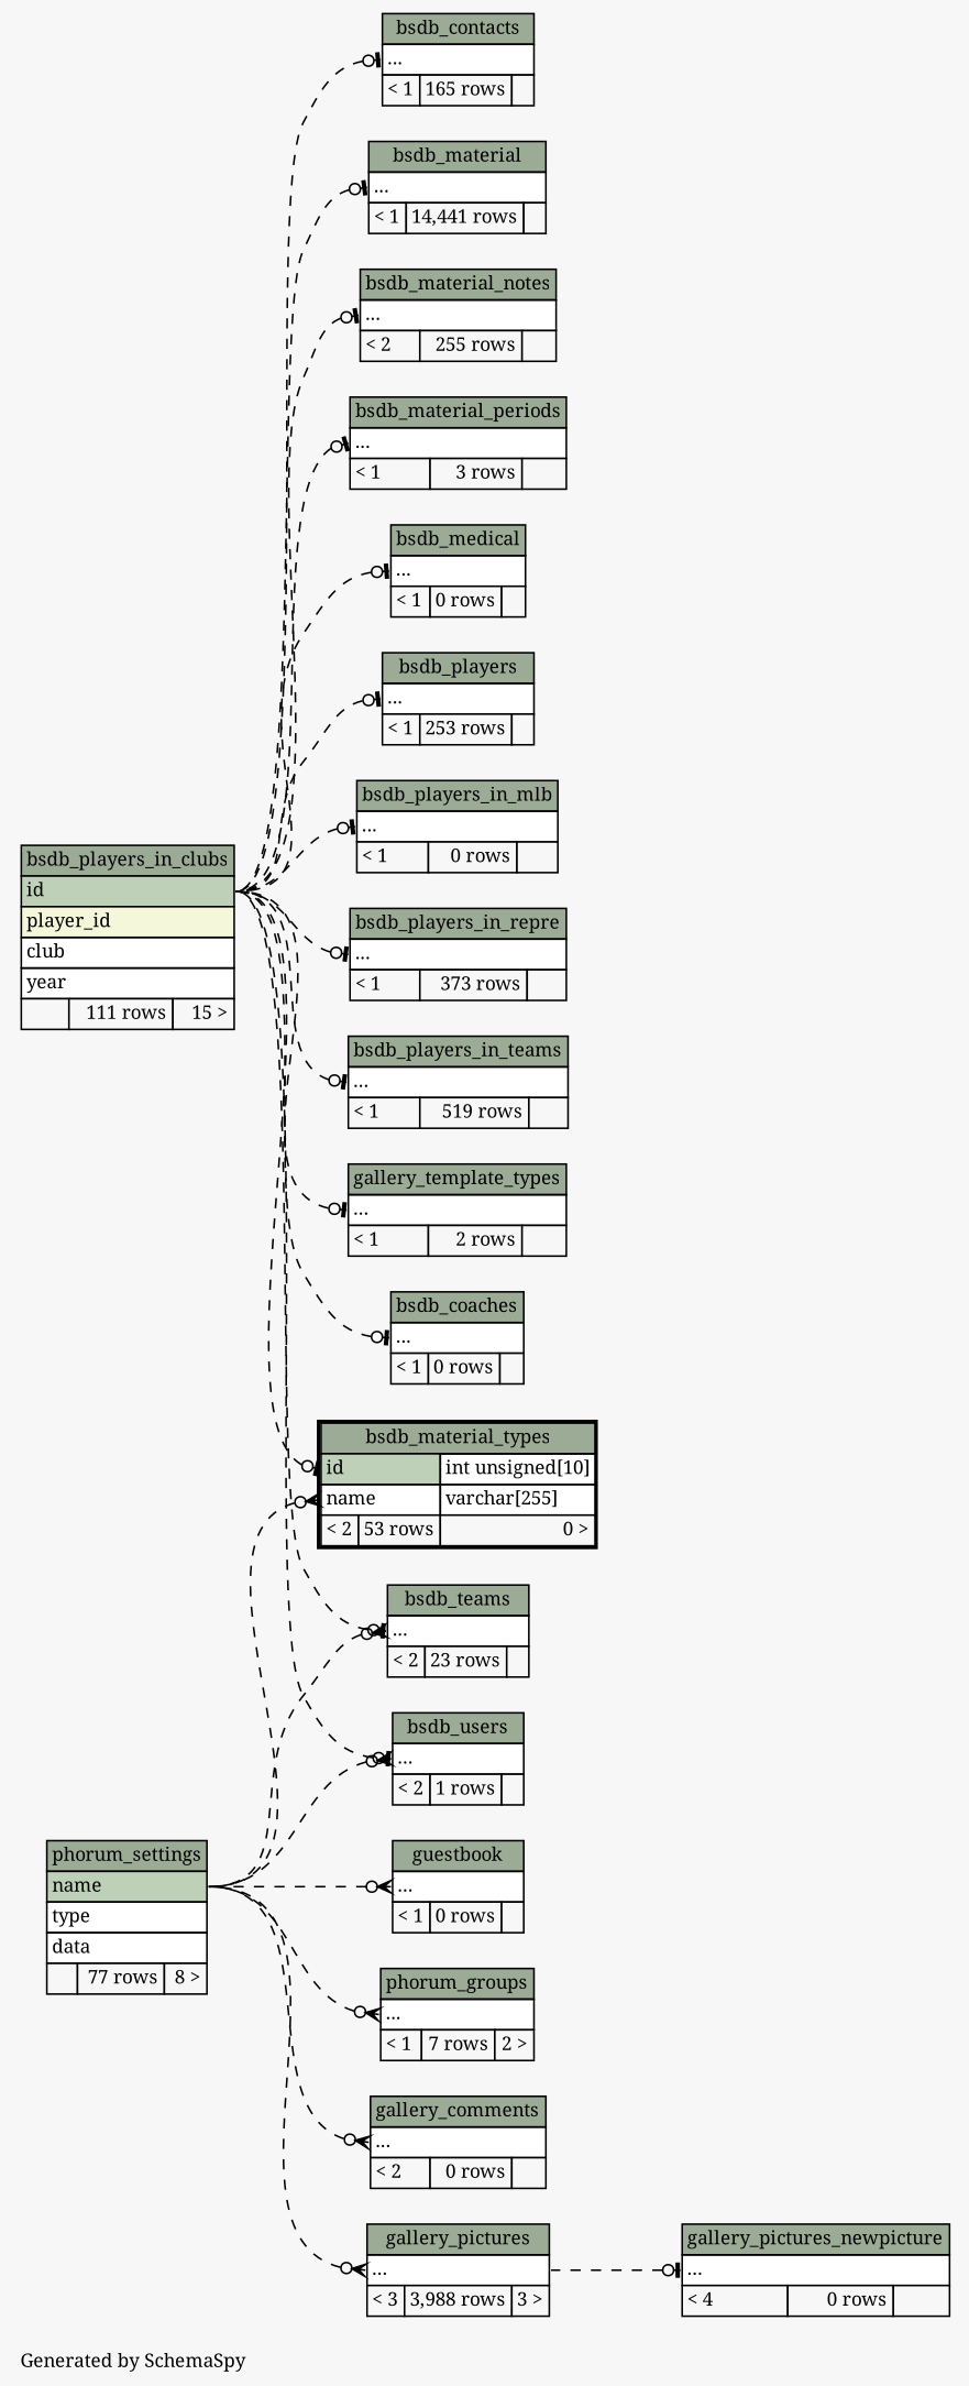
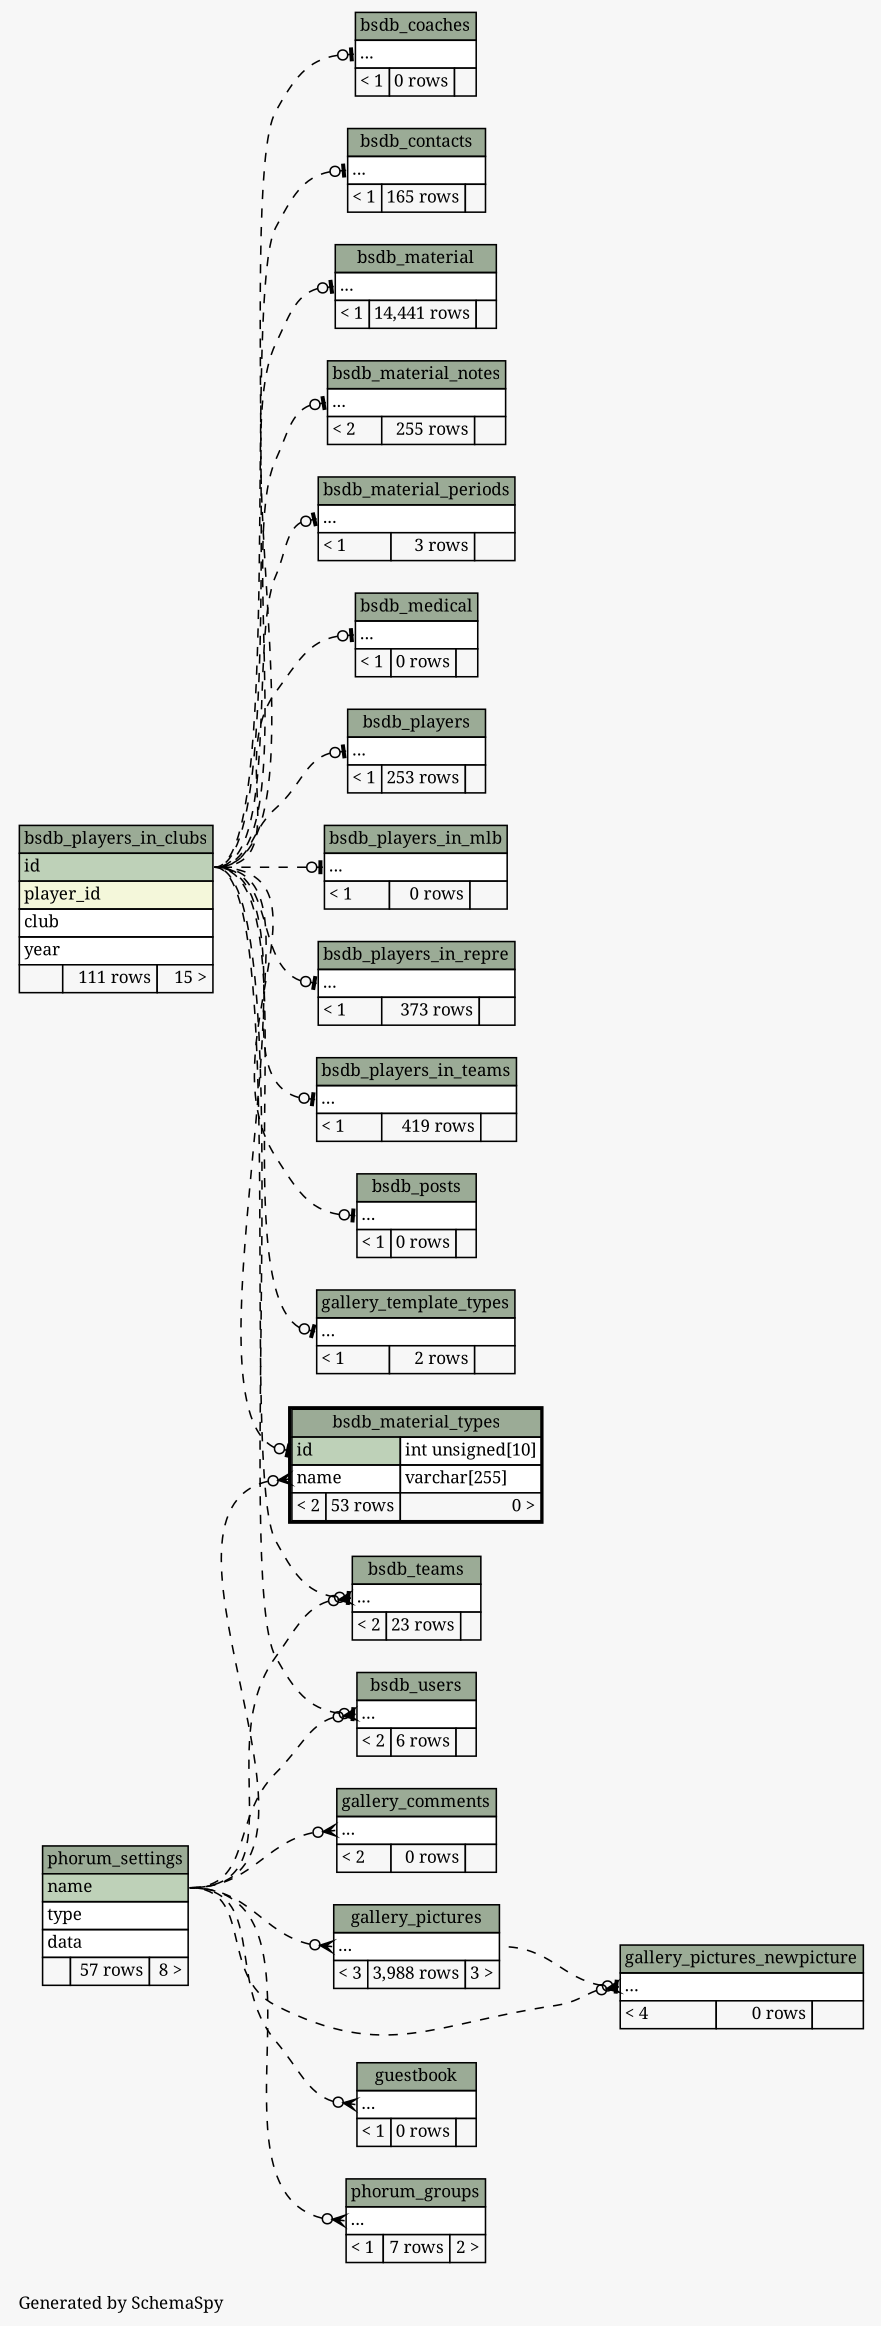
  digraph {
    bgcolor="#f7f7f7"
    fontname="Noto Serif"
    fontsize=11
    label="\nGenerated by SchemaSpy"
    labeljust=l
    nodesep=0.18
    rankdir=RL
    ranksep=0.46
    node [fontname="Noto Serif" fontsize=11 shape=plaintext]
    edge [arrowhead=none arrowsize=0.8 arrowtail=teeodot dir=back fontname="Noto Serif" headport="id:e" style=dashed tailport="elipses:w"]
    n1 [label=<     <TABLE BORDER="0" CELLBORDER="1" CELLSPACING="0" BGCOLOR="#ffffff">       <TR><TD COLSPAN="3" BGCOLOR="#9bab96" ALIGN="CENTER">bsdb_coaches</TD></TR>       <TR><TD PORT="elipses" COLSPAN="3" ALIGN="LEFT">...</TD></TR>       <TR><TD ALIGN="LEFT" BGCOLOR="#f7f7f7">&lt; 1</TD><TD ALIGN="RIGHT" BGCOLOR="#f7f7f7">0 rows</TD><TD ALIGN="RIGHT" BGCOLOR="#f7f7f7">  </TD></TR>     </TABLE>>]
    n2 [label=<     <TABLE BORDER="0" CELLBORDER="1" CELLSPACING="0" BGCOLOR="#ffffff">       <TR><TD COLSPAN="3" BGCOLOR="#9bab96" ALIGN="CENTER">bsdb_players_in_clubs</TD></TR>       <TR><TD PORT="id" COLSPAN="3" BGCOLOR="#bed1b8" ALIGN="LEFT">id</TD></TR>       <TR><TD PORT="player_id" COLSPAN="3" BGCOLOR="#f4f7da" ALIGN="LEFT">player_id</TD></TR>       <TR><TD PORT="club" COLSPAN="3" ALIGN="LEFT">club</TD></TR>       <TR><TD PORT="year" COLSPAN="3" ALIGN="LEFT">year</TD></TR>       <TR><TD ALIGN="LEFT" BGCOLOR="#f7f7f7">  </TD><TD ALIGN="RIGHT" BGCOLOR="#f7f7f7">111 rows</TD><TD ALIGN="RIGHT" BGCOLOR="#f7f7f7">15 &gt;</TD></TR>     </TABLE>>]
    n3 [label=<     <TABLE BORDER="0" CELLBORDER="1" CELLSPACING="0" BGCOLOR="#ffffff">       <TR><TD COLSPAN="3" BGCOLOR="#9bab96" ALIGN="CENTER">bsdb_contacts</TD></TR>       <TR><TD PORT="elipses" COLSPAN="3" ALIGN="LEFT">...</TD></TR>       <TR><TD ALIGN="LEFT" BGCOLOR="#f7f7f7">&lt; 1</TD><TD ALIGN="RIGHT" BGCOLOR="#f7f7f7">165 rows</TD><TD ALIGN="RIGHT" BGCOLOR="#f7f7f7">  </TD></TR>     </TABLE>>]
    n4 [label=<     <TABLE BORDER="0" CELLBORDER="1" CELLSPACING="0" BGCOLOR="#ffffff">       <TR><TD COLSPAN="3" BGCOLOR="#9bab96" ALIGN="CENTER">bsdb_material</TD></TR>       <TR><TD PORT="elipses" COLSPAN="3" ALIGN="LEFT">...</TD></TR>       <TR><TD ALIGN="LEFT" BGCOLOR="#f7f7f7">&lt; 1</TD><TD ALIGN="RIGHT" BGCOLOR="#f7f7f7">14,441 rows</TD><TD ALIGN="RIGHT" BGCOLOR="#f7f7f7">  </TD></TR>     </TABLE>>]
    n5 [label=<     <TABLE BORDER="0" CELLBORDER="1" CELLSPACING="0" BGCOLOR="#ffffff">       <TR><TD COLSPAN="3" BGCOLOR="#9bab96" ALIGN="CENTER">bsdb_material_notes</TD></TR>       <TR><TD PORT="elipses" COLSPAN="3" ALIGN="LEFT">...</TD></TR>       <TR><TD ALIGN="LEFT" BGCOLOR="#f7f7f7">&lt; 2</TD><TD ALIGN="RIGHT" BGCOLOR="#f7f7f7">255 rows</TD><TD ALIGN="RIGHT" BGCOLOR="#f7f7f7">  </TD></TR>     </TABLE>>]
    n6 [label=<     <TABLE BORDER="0" CELLBORDER="1" CELLSPACING="0" BGCOLOR="#ffffff">       <TR><TD COLSPAN="3" BGCOLOR="#9bab96" ALIGN="CENTER">bsdb_material_periods</TD></TR>       <TR><TD PORT="elipses" COLSPAN="3" ALIGN="LEFT">...</TD></TR>       <TR><TD ALIGN="LEFT" BGCOLOR="#f7f7f7">&lt; 1</TD><TD ALIGN="RIGHT" BGCOLOR="#f7f7f7">3 rows</TD><TD ALIGN="RIGHT" BGCOLOR="#f7f7f7">  </TD></TR>     </TABLE>>]
    n7 [label=<     <TABLE BORDER="2" CELLBORDER="1" CELLSPACING="0" BGCOLOR="#ffffff">       <TR><TD COLSPAN="3" BGCOLOR="#9bab96" ALIGN="CENTER">bsdb_material_types</TD></TR>       <TR><TD PORT="id" COLSPAN="2" BGCOLOR="#bed1b8" ALIGN="LEFT">id</TD><TD PORT="id.type" ALIGN="LEFT">int unsigned[10]</TD></TR>       <TR><TD PORT="name" COLSPAN="2" ALIGN="LEFT">name</TD><TD PORT="name.type" ALIGN="LEFT">varchar[255]</TD></TR>       <TR><TD ALIGN="LEFT" BGCOLOR="#f7f7f7">&lt; 2</TD><TD ALIGN="RIGHT" BGCOLOR="#f7f7f7">53 rows</TD><TD ALIGN="RIGHT" BGCOLOR="#f7f7f7">0 &gt;</TD></TR>     </TABLE>>]
-   n8 [label=<     <TABLE BORDER="0" CELLBORDER="1" CELLSPACING="0" BGCOLOR="#ffffff">       <TR><TD COLSPAN="3" BGCOLOR="#9bab96" ALIGN="CENTER">phorum_settings</TD></TR>       <TR><TD PORT="name" COLSPAN="3" BGCOLOR="#bed1b8" ALIGN="LEFT">name</TD></TR>       <TR><TD PORT="type" COLSPAN="3" ALIGN="LEFT">type</TD></TR>       <TR><TD PORT="data" COLSPAN="3" ALIGN="LEFT">data</TD></TR>       <TR><TD ALIGN="LEFT" BGCOLOR="#f7f7f7">  </TD><TD ALIGN="RIGHT" BGCOLOR="#f7f7f7">77 rows</TD><TD ALIGN="RIGHT" BGCOLOR="#f7f7f7">8 &gt;</TD></TR>     </TABLE>>]
+   n8 [label=<     <TABLE BORDER="0" CELLBORDER="1" CELLSPACING="0" BGCOLOR="#ffffff">       <TR><TD COLSPAN="3" BGCOLOR="#9bab96" ALIGN="CENTER">phorum_settings</TD></TR>       <TR><TD PORT="name" COLSPAN="3" BGCOLOR="#bed1b8" ALIGN="LEFT">name</TD></TR>       <TR><TD PORT="type" COLSPAN="3" ALIGN="LEFT">type</TD></TR>       <TR><TD PORT="data" COLSPAN="3" ALIGN="LEFT">data</TD></TR>       <TR><TD ALIGN="LEFT" BGCOLOR="#f7f7f7">  </TD><TD ALIGN="RIGHT" BGCOLOR="#f7f7f7">57 rows</TD><TD ALIGN="RIGHT" BGCOLOR="#f7f7f7">8 &gt;</TD></TR>     </TABLE>>]
    n9 [label=<     <TABLE BORDER="0" CELLBORDER="1" CELLSPACING="0" BGCOLOR="#ffffff">       <TR><TD COLSPAN="3" BGCOLOR="#9bab96" ALIGN="CENTER">bsdb_medical</TD></TR>       <TR><TD PORT="elipses" COLSPAN="3" ALIGN="LEFT">...</TD></TR>       <TR><TD ALIGN="LEFT" BGCOLOR="#f7f7f7">&lt; 1</TD><TD ALIGN="RIGHT" BGCOLOR="#f7f7f7">0 rows</TD><TD ALIGN="RIGHT" BGCOLOR="#f7f7f7">  </TD></TR>     </TABLE>>]
    n10 [label=<     <TABLE BORDER="0" CELLBORDER="1" CELLSPACING="0" BGCOLOR="#ffffff">       <TR><TD COLSPAN="3" BGCOLOR="#9bab96" ALIGN="CENTER">bsdb_players</TD></TR>       <TR><TD PORT="elipses" COLSPAN="3" ALIGN="LEFT">...</TD></TR>       <TR><TD ALIGN="LEFT" BGCOLOR="#f7f7f7">&lt; 1</TD><TD ALIGN="RIGHT" BGCOLOR="#f7f7f7">253 rows</TD><TD ALIGN="RIGHT" BGCOLOR="#f7f7f7">  </TD></TR>     </TABLE>>]
    n11 [label=<     <TABLE BORDER="0" CELLBORDER="1" CELLSPACING="0" BGCOLOR="#ffffff">       <TR><TD COLSPAN="3" BGCOLOR="#9bab96" ALIGN="CENTER">bsdb_players_in_mlb</TD></TR>       <TR><TD PORT="elipses" COLSPAN="3" ALIGN="LEFT">...</TD></TR>       <TR><TD ALIGN="LEFT" BGCOLOR="#f7f7f7">&lt; 1</TD><TD ALIGN="RIGHT" BGCOLOR="#f7f7f7">0 rows</TD><TD ALIGN="RIGHT" BGCOLOR="#f7f7f7">  </TD></TR>     </TABLE>>]
    n12 [label=<     <TABLE BORDER="0" CELLBORDER="1" CELLSPACING="0" BGCOLOR="#ffffff">       <TR><TD COLSPAN="3" BGCOLOR="#9bab96" ALIGN="CENTER">bsdb_players_in_repre</TD></TR>       <TR><TD PORT="elipses" COLSPAN="3" ALIGN="LEFT">...</TD></TR>       <TR><TD ALIGN="LEFT" BGCOLOR="#f7f7f7">&lt; 1</TD><TD ALIGN="RIGHT" BGCOLOR="#f7f7f7">373 rows</TD><TD ALIGN="RIGHT" BGCOLOR="#f7f7f7">  </TD></TR>     </TABLE>>]
-   n13 [label=<     <TABLE BORDER="0" CELLBORDER="1" CELLSPACING="0" BGCOLOR="#ffffff">       <TR><TD COLSPAN="3" BGCOLOR="#9bab96" ALIGN="CENTER">bsdb_players_in_teams</TD></TR>       <TR><TD PORT="elipses" COLSPAN="3" ALIGN="LEFT">...</TD></TR>       <TR><TD ALIGN="LEFT" BGCOLOR="#f7f7f7">&lt; 1</TD><TD ALIGN="RIGHT" BGCOLOR="#f7f7f7">519 rows</TD><TD ALIGN="RIGHT" BGCOLOR="#f7f7f7">  </TD></TR>     </TABLE>>]
+   n13 [label=<     <TABLE BORDER="0" CELLBORDER="1" CELLSPACING="0" BGCOLOR="#ffffff">       <TR><TD COLSPAN="3" BGCOLOR="#9bab96" ALIGN="CENTER">bsdb_players_in_teams</TD></TR>       <TR><TD PORT="elipses" COLSPAN="3" ALIGN="LEFT">...</TD></TR>       <TR><TD ALIGN="LEFT" BGCOLOR="#f7f7f7">&lt; 1</TD><TD ALIGN="RIGHT" BGCOLOR="#f7f7f7">419 rows</TD><TD ALIGN="RIGHT" BGCOLOR="#f7f7f7">  </TD></TR>     </TABLE>>]
+   n14 [label=<     <TABLE BORDER="0" CELLBORDER="1" CELLSPACING="0" BGCOLOR="#ffffff">       <TR><TD COLSPAN="3" BGCOLOR="#9bab96" ALIGN="CENTER">bsdb_posts</TD></TR>       <TR><TD PORT="elipses" COLSPAN="3" ALIGN="LEFT">...</TD></TR>       <TR><TD ALIGN="LEFT" BGCOLOR="#f7f7f7">&lt; 1</TD><TD ALIGN="RIGHT" BGCOLOR="#f7f7f7">0 rows</TD><TD ALIGN="RIGHT" BGCOLOR="#f7f7f7">  </TD></TR>     </TABLE>>]
    n15 [label=<     <TABLE BORDER="0" CELLBORDER="1" CELLSPACING="0" BGCOLOR="#ffffff">       <TR><TD COLSPAN="3" BGCOLOR="#9bab96" ALIGN="CENTER">bsdb_teams</TD></TR>       <TR><TD PORT="elipses" COLSPAN="3" ALIGN="LEFT">...</TD></TR>       <TR><TD ALIGN="LEFT" BGCOLOR="#f7f7f7">&lt; 2</TD><TD ALIGN="RIGHT" BGCOLOR="#f7f7f7">23 rows</TD><TD ALIGN="RIGHT" BGCOLOR="#f7f7f7">  </TD></TR>     </TABLE>>]
-   n16 [label=<     <TABLE BORDER="0" CELLBORDER="1" CELLSPACING="0" BGCOLOR="#ffffff">       <TR><TD COLSPAN="3" BGCOLOR="#9bab96" ALIGN="CENTER">bsdb_users</TD></TR>       <TR><TD PORT="elipses" COLSPAN="3" ALIGN="LEFT">...</TD></TR>       <TR><TD ALIGN="LEFT" BGCOLOR="#f7f7f7">&lt; 2</TD><TD ALIGN="RIGHT" BGCOLOR="#f7f7f7">1 rows</TD><TD ALIGN="RIGHT" BGCOLOR="#f7f7f7">  </TD></TR>     </TABLE>>]
+   n16 [label=<     <TABLE BORDER="0" CELLBORDER="1" CELLSPACING="0" BGCOLOR="#ffffff">       <TR><TD COLSPAN="3" BGCOLOR="#9bab96" ALIGN="CENTER">bsdb_users</TD></TR>       <TR><TD PORT="elipses" COLSPAN="3" ALIGN="LEFT">...</TD></TR>       <TR><TD ALIGN="LEFT" BGCOLOR="#f7f7f7">&lt; 2</TD><TD ALIGN="RIGHT" BGCOLOR="#f7f7f7">6 rows</TD><TD ALIGN="RIGHT" BGCOLOR="#f7f7f7">  </TD></TR>     </TABLE>>]
    n17 [label=<     <TABLE BORDER="0" CELLBORDER="1" CELLSPACING="0" BGCOLOR="#ffffff">       <TR><TD COLSPAN="3" BGCOLOR="#9bab96" ALIGN="CENTER">gallery_comments</TD></TR>       <TR><TD PORT="elipses" COLSPAN="3" ALIGN="LEFT">...</TD></TR>       <TR><TD ALIGN="LEFT" BGCOLOR="#f7f7f7">&lt; 2</TD><TD ALIGN="RIGHT" BGCOLOR="#f7f7f7">0 rows</TD><TD ALIGN="RIGHT" BGCOLOR="#f7f7f7">  </TD></TR>     </TABLE>>]
    n18 [label=<     <TABLE BORDER="0" CELLBORDER="1" CELLSPACING="0" BGCOLOR="#ffffff">       <TR><TD COLSPAN="3" BGCOLOR="#9bab96" ALIGN="CENTER">gallery_pictures</TD></TR>       <TR><TD PORT="elipses" COLSPAN="3" ALIGN="LEFT">...</TD></TR>       <TR><TD ALIGN="LEFT" BGCOLOR="#f7f7f7">&lt; 3</TD><TD ALIGN="RIGHT" BGCOLOR="#f7f7f7">3,988 rows</TD><TD ALIGN="RIGHT" BGCOLOR="#f7f7f7">3 &gt;</TD></TR>     </TABLE>>]
    n19 [label=<     <TABLE BORDER="0" CELLBORDER="1" CELLSPACING="0" BGCOLOR="#ffffff">       <TR><TD COLSPAN="3" BGCOLOR="#9bab96" ALIGN="CENTER">gallery_pictures_newpicture</TD></TR>       <TR><TD PORT="elipses" COLSPAN="3" ALIGN="LEFT">...</TD></TR>       <TR><TD ALIGN="LEFT" BGCOLOR="#f7f7f7">&lt; 4</TD><TD ALIGN="RIGHT" BGCOLOR="#f7f7f7">0 rows</TD><TD ALIGN="RIGHT" BGCOLOR="#f7f7f7">  </TD></TR>     </TABLE>>]
    n20 [label=<     <TABLE BORDER="0" CELLBORDER="1" CELLSPACING="0" BGCOLOR="#ffffff">       <TR><TD COLSPAN="3" BGCOLOR="#9bab96" ALIGN="CENTER">gallery_template_types</TD></TR>       <TR><TD PORT="elipses" COLSPAN="3" ALIGN="LEFT">...</TD></TR>       <TR><TD ALIGN="LEFT" BGCOLOR="#f7f7f7">&lt; 1</TD><TD ALIGN="RIGHT" BGCOLOR="#f7f7f7">2 rows</TD><TD ALIGN="RIGHT" BGCOLOR="#f7f7f7">  </TD></TR>     </TABLE>>]
    n21 [label=<     <TABLE BORDER="0" CELLBORDER="1" CELLSPACING="0" BGCOLOR="#ffffff">       <TR><TD COLSPAN="3" BGCOLOR="#9bab96" ALIGN="CENTER">guestbook</TD></TR>       <TR><TD PORT="elipses" COLSPAN="3" ALIGN="LEFT">...</TD></TR>       <TR><TD ALIGN="LEFT" BGCOLOR="#f7f7f7">&lt; 1</TD><TD ALIGN="RIGHT" BGCOLOR="#f7f7f7">0 rows</TD><TD ALIGN="RIGHT" BGCOLOR="#f7f7f7">  </TD></TR>     </TABLE>>]
    n22 [label=<     <TABLE BORDER="0" CELLBORDER="1" CELLSPACING="0" BGCOLOR="#ffffff">       <TR><TD COLSPAN="3" BGCOLOR="#9bab96" ALIGN="CENTER">phorum_groups</TD></TR>       <TR><TD PORT="elipses" COLSPAN="3" ALIGN="LEFT">...</TD></TR>       <TR><TD ALIGN="LEFT" BGCOLOR="#f7f7f7">&lt; 1</TD><TD ALIGN="RIGHT" BGCOLOR="#f7f7f7">7 rows</TD><TD ALIGN="RIGHT" BGCOLOR="#f7f7f7">2 &gt;</TD></TR>     </TABLE>>]
    n1 -> n2
    n3 -> n2
    n4 -> n2
    n5 -> n2
    n6 -> n2
    n7 -> n2 [tailport="id:w"]
    n7 -> n8 [arrowtail=crowodot headport="name:e" tailport="name:w"]
    n9 -> n2
    n10 -> n2
    n11 -> n2
    n12 -> n2
    n13 -> n2
+   n14 -> n2
    n15 -> n2
    n15 -> n8 [arrowtail=crowodot headport="name:e"]
    n16 -> n2
    n16 -> n8 [arrowtail=crowodot headport="name:e"]
    n17 -> n8 [arrowtail=crowodot headport="name:e"]
    n18 -> n8 [arrowtail=crowodot headport="name:e"]
+   n19 -> n8 [arrowtail=crowodot headport="name:e"]
    n19 -> n18 [headport="elipses:e"]
    n20 -> n2
    n21 -> n8 [arrowtail=crowodot headport="name:e"]
    n22 -> n8 [arrowtail=crowodot headport="name:e"]
  }
